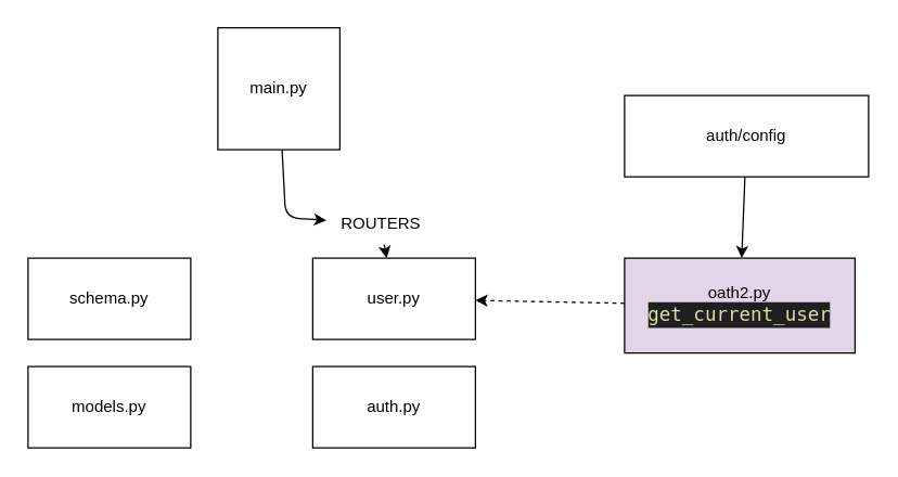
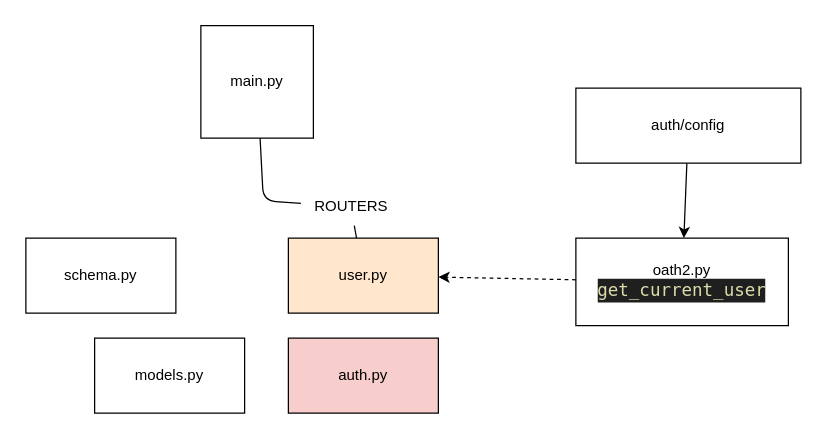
  <mxCell id="0" />
  <mxCell id="1" parent="0" />
- <mxCell id="2" value="" style="edgeStyle=none;html=1;" edge="1" parent="1" source="3" target="6"><mxGeometry relative="1" as="geometry"><Array as="points"><mxPoint x="210" y="160" /></Array></mxGeometry></mxCell>
+ <mxCell id="2" value="" style="edgeStyle=none;html=1;endArrow=none;" edge="1" parent="1" source="3" target="6"><mxGeometry relative="1" as="geometry"><Array as="points"><mxPoint x="210" y="160" /></Array></mxGeometry></mxCell>
  <mxCell id="3" value="main.py" style="whiteSpace=wrap;html=1;aspect=fixed;" vertex="1" parent="1"><mxGeometry x="160" y="20" width="90" height="90" as="geometry" /></mxCell>
- <mxCell id="4" value="user.py" style="rounded=0;whiteSpace=wrap;html=1;" vertex="1" parent="1"><mxGeometry x="230" y="190" width="120" height="60" as="geometry" /></mxCell>
- <mxCell id="5" value="" style="edgeStyle=none;html=1;" edge="1" parent="1" source="6" target="4"><mxGeometry relative="1" as="geometry" /></mxCell>
+ <mxCell id="4" value="user.py" style="rounded=0;whiteSpace=wrap;html=1;fillColor=#ffe6cc;" vertex="1" parent="1"><mxGeometry x="230" y="190" width="120" height="60" as="geometry" /></mxCell>
+ <mxCell id="5" value="" style="edgeStyle=none;html=1;endArrow=none;" edge="1" parent="1" source="6" target="4"><mxGeometry relative="1" as="geometry" /></mxCell>
  <mxCell id="6" value="ROUTERS" style="text;html=1;align=center;verticalAlign=middle;resizable=0;points=[];autosize=1;strokeColor=none;fillColor=none;" vertex="1" parent="1"><mxGeometry x="240" y="150" width="80" height="30" as="geometry" /></mxCell>
- <mxCell id="7" value="auth.py" style="rounded=0;whiteSpace=wrap;html=1;" vertex="1" parent="1"><mxGeometry x="230" y="270" width="120" height="60" as="geometry" /></mxCell>
+ <mxCell id="7" value="auth.py" style="rounded=0;whiteSpace=wrap;html=1;fillColor=#f8cecc;" vertex="1" parent="1"><mxGeometry x="230" y="270" width="120" height="60" as="geometry" /></mxCell>
  <mxCell id="8" value="" style="edgeStyle=none;html=1;dashed=1;" edge="1" parent="1" source="9" target="4"><mxGeometry relative="1" as="geometry" /></mxCell>
- <mxCell id="9" value="oath2.py&lt;br&gt;&lt;div style=&quot;color: rgb(204, 204, 204); background-color: rgb(31, 31, 31); font-family: &amp;quot;Droid Sans Mono&amp;quot;, &amp;quot;monospace&amp;quot;, monospace; font-size: 14px; line-height: 19px;&quot;&gt;&lt;span style=&quot;color: #dcdcaa;&quot;&gt;get_current_user&lt;/span&gt;&lt;/div&gt;" style="rounded=0;whiteSpace=wrap;html=1;fillColor=#e1d5e7;" vertex="1" parent="1"><mxGeometry x="460" y="190" width="170" height="70" as="geometry" /></mxCell>
+ <mxCell id="9" value="oath2.py&lt;br&gt;&lt;div style=&quot;color: rgb(204, 204, 204); background-color: rgb(31, 31, 31); font-family: &amp;quot;Droid Sans Mono&amp;quot;, &amp;quot;monospace&amp;quot;, monospace; font-size: 14px; line-height: 19px;&quot;&gt;&lt;span style=&quot;color: #dcdcaa;&quot;&gt;get_current_user&lt;/span&gt;&lt;/div&gt;" style="rounded=0;whiteSpace=wrap;html=1;" vertex="1" parent="1"><mxGeometry x="460" y="190" width="170" height="70" as="geometry" /></mxCell>
  <mxCell id="10" value="schema.py" style="rounded=0;whiteSpace=wrap;html=1;" vertex="1" parent="1"><mxGeometry x="20" y="190" width="120" height="60" as="geometry" /></mxCell>
- <mxCell id="11" value="models.py" style="rounded=0;whiteSpace=wrap;html=1;" vertex="1" parent="1"><mxGeometry x="20" y="270" width="120" height="60" as="geometry" /></mxCell>
+ <mxCell id="11" value="models.py" style="rounded=0;whiteSpace=wrap;html=1;" vertex="1" parent="1"><mxGeometry x="75" y="270" width="120" height="60" as="geometry" /></mxCell>
  <mxCell id="12" value="" style="edgeStyle=none;html=1;" edge="1" parent="1" source="13" target="9"><mxGeometry relative="1" as="geometry" /></mxCell>
  <mxCell id="13" value="auth/config" style="rounded=0;whiteSpace=wrap;html=1;" vertex="1" parent="1"><mxGeometry x="460" y="70" width="180" height="60" as="geometry" /></mxCell>
